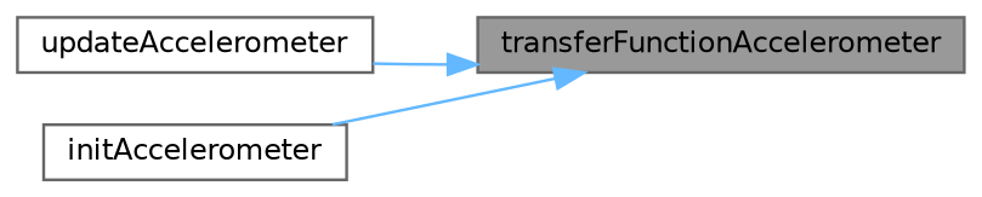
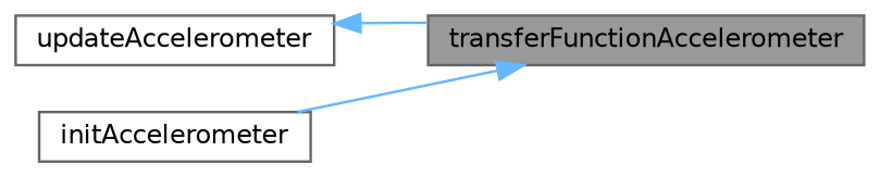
  digraph {
    rankdir=RL
    node [color=grey40 fillcolor=white fontname=Helvetica fontsize=10 shape=box style=filled]
    edge [color=steelblue1 dir=back fontname=Helvetica fontsize=10 labelfontname=Helvetica labelfontsize=10 style=solid]
    n1 [color=gray40 fillcolor=grey60 fontcolor=black height=0.2 label=transferFunctionAccelerometer width=0.4]
    n2 [height=0.2 label=updateAccelerometer width=0.4]
    n3 [height=0.2 label=initAccelerometer width=0.4]
-   n1 -> n2
+   n2 -> n1
    n1 -> n3
  }
